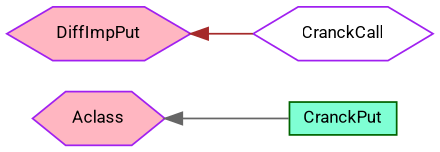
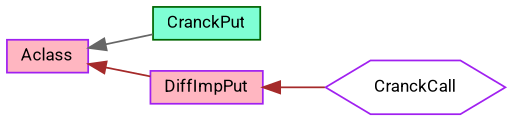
  digraph {
    fontname=Roboto
    rankdir=LR
    node [color=purple fillcolor=lightpink fontname=Roboto fontsize=10 shape=box style=filled]
    edge [color=brown dir=back fontname=Roboto fontsize=10 labelfontname=Helvetica labelfontsize=10 style=solid]
-   n1 [fontcolor=black height=0.2 label=Aclass shape=hexagon width=0.4]
+   n1 [fontcolor=black height=0.2 label=Aclass width=0.4]
    n2 [color=darkgreen fillcolor=aquamarine height=0.2 label=CranckPut width=0.4]
-   n3 [height=0.2 label=DiffImpPut shape=hexagon width=0.4]
+   n3 [height=0.2 label=DiffImpPut width=0.4]
    n4 [fillcolor=white height=0.2 label=CranckCall shape=hexagon width=0.4]
    n1 -> n2 [color=gray40]
+   n1 -> n3
    n3 -> n4
  }
